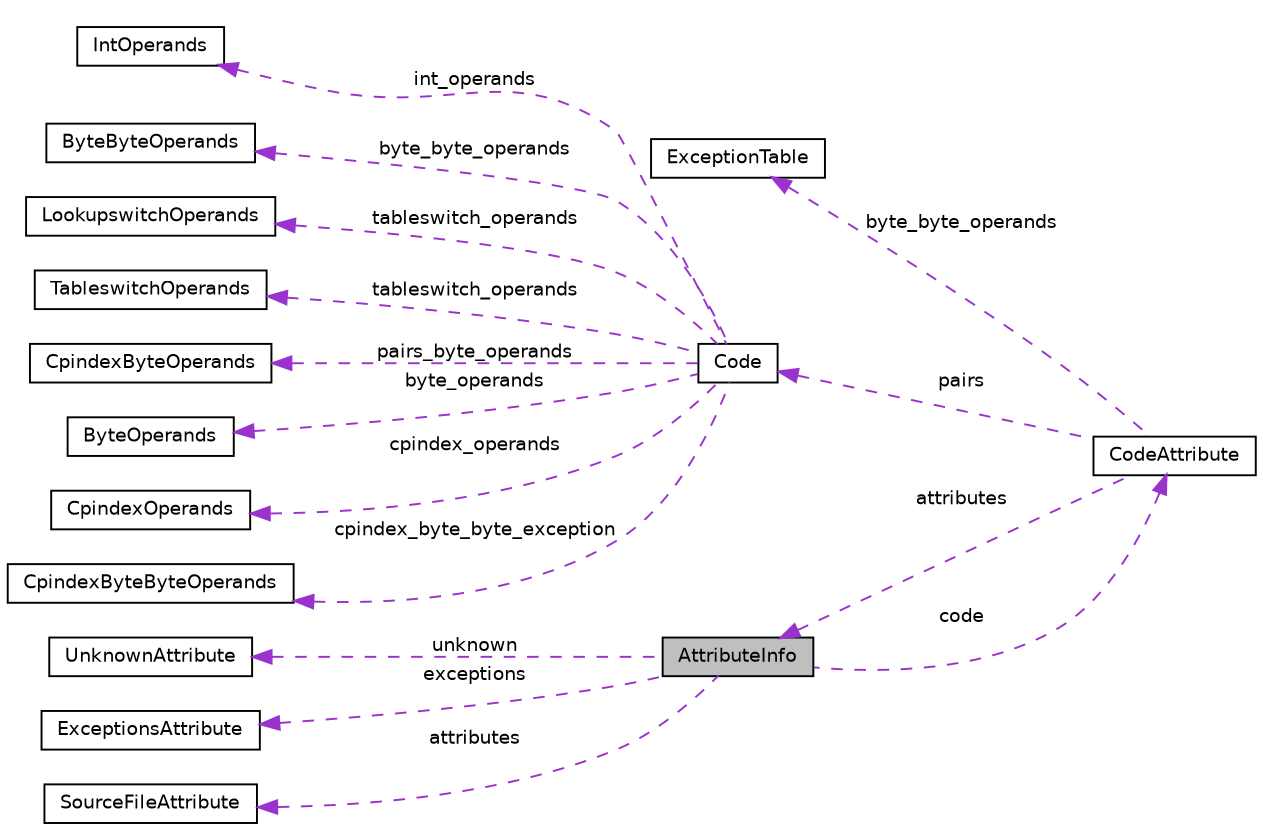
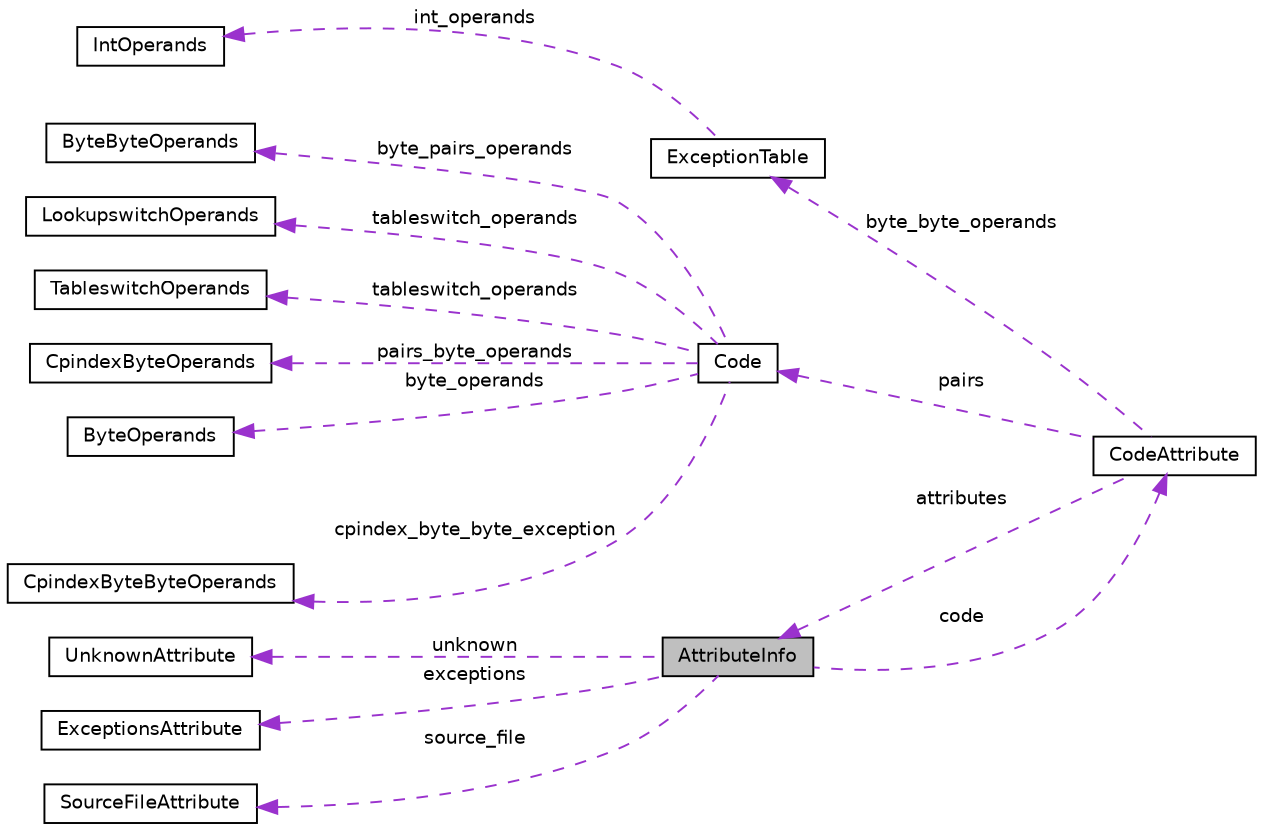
  digraph {
    rankdir=LR
    node [color=black fillcolor=white fontname=Helvetica fontsize=10 shape=record style=filled]
    edge [color=darkorchid3 dir=back fontname=Helvetica fontsize=10 labelfontname=Helvetica labelfontsize=10 style=dashed]
    n1 [fillcolor=grey75 fontcolor=black height=0.2 label=AttributeInfo width=0.4]
    n2 [height=0.2 label=CodeAttribute width=0.4]
    n3 [height=0.2 label=UnknownAttribute width=0.4]
    n4 [height=0.2 label=ExceptionsAttribute width=0.4]
    n5 [height=0.2 label=SourceFileAttribute width=0.4]
    n6 [height=0.2 label=Code width=0.4]
    n7 [height=0.2 label=IntOperands width=0.4]
    n8 [height=0.2 label=ByteByteOperands width=0.4]
    n9 [height=0.2 label=LookupswitchOperands width=0.4]
    n10 [height=0.2 label=TableswitchOperands width=0.4]
    n11 [height=0.2 label=CpindexByteOperands width=0.4]
    n12 [height=0.2 label=ByteOperands width=0.4]
-   n13 [height=0.2 label=CpindexOperands width=0.4]
    n14 [height=0.2 label=CpindexByteByteOperands width=0.4]
    n15 [height=0.2 label=ExceptionTable width=0.4]
    n1 -> n2 [label=" attributes"]
    n2 -> n1 [label=" code"]
    n3 -> n1 [label=" unknown"]
    n4 -> n1 [label=" exceptions"]
-   n5 -> n1 [label=" attributes"]
+   n5 -> n1 [label=" source_file"]
    n6 -> n2 [label=" pairs"]
-   n7 -> n6 [label=" int_operands"]
-   n8 -> n6 [label=" byte_byte_operands"]
+   n7 -> n15 [label=" int_operands"]
+   n8 -> n6 [label=" byte_pairs_operands"]
    n9 -> n6 [label=" tableswitch_operands"]
    n10 -> n6 [label=" tableswitch_operands"]
    n11 -> n6 [label=" pairs_byte_operands"]
    n12 -> n6 [label=" byte_operands"]
-   n13 -> n6 [label=" cpindex_operands"]
    n14 -> n6 [label=" cpindex_byte_byte_exception"]
    n15 -> n2 [label=" byte_byte_operands"]
  }
